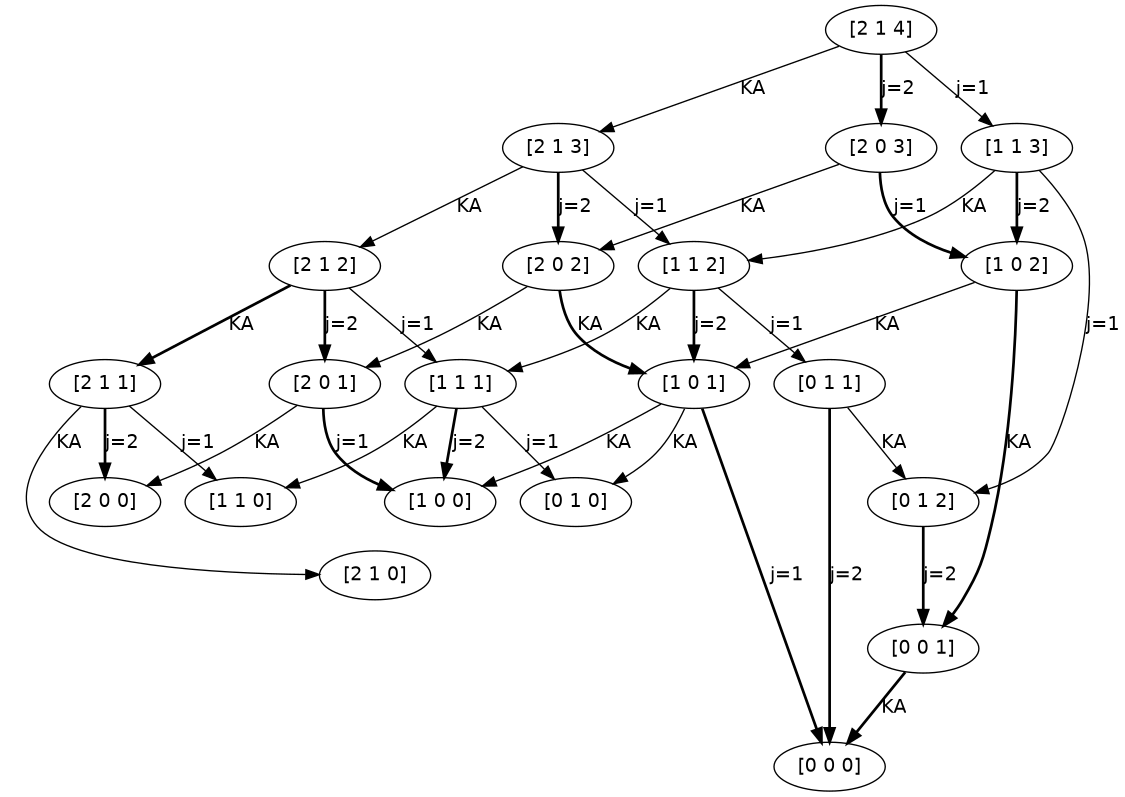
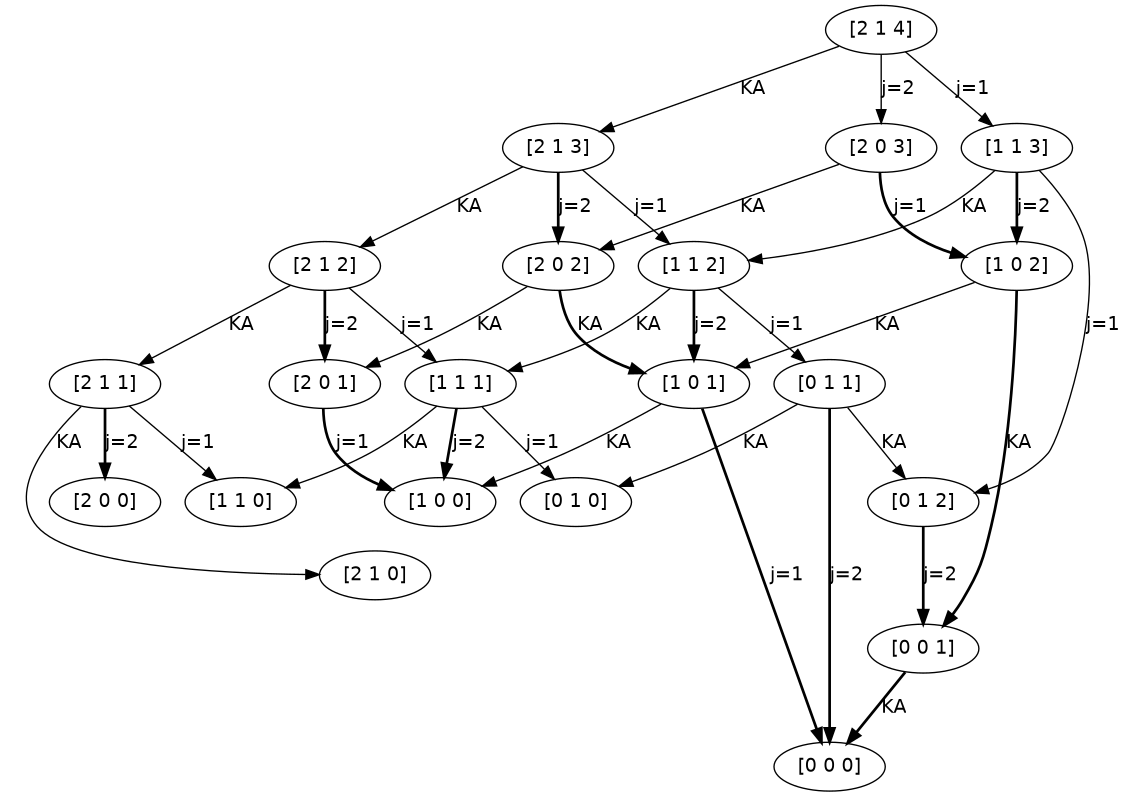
  digraph {
    fontname="DejaVu Sans"
    node [capacity="[2 1]" fontname="DejaVu Sans" time=0 value=0.0]
    edge [fontname="DejaVu Sans" goal="[1 0 0]" not_best_politic=True revenue=0 time=1 weight=0.0 weight_goal=0.0]
    n1 [label="[2 1 0]"]
    n2 [label="[2 1 1]" time=1 value=70.0]
    n3 [capacity="[2 0]" label="[2 0 0]"]
    n4 [capacity="[1 1]" label="[1 1 0]"]
    n5 [label="[2 1 2]" time=2 value=138.0]
    n6 [capacity="[2 0]" label="[2 0 1]" time=1 value=50.0]
    n7 [capacity="[1 1]" label="[1 1 1]" time=1 value=70.0]
    n8 [capacity="[1 0]" label="[1 0 0]"]
    n9 [capacity="[0 1]" label="[0 1 0]"]
    n10 [label="[2 1 3]" time=3 value=191.688]
    n11 [capacity="[2 0]" label="[2 0 2]" time=2 value=100.0]
    n12 [capacity="[1 1]" label="[1 1 2]" time=2 value=113.0]
    n13 [capacity="[1 0]" label="[1 0 1]" time=1 value=50.0]
    n14 [capacity="[0 1]" label="[0 1 1]" time=1 value=20.0]
    n15 [capacity="[0 0]" label="[0 0 0]"]
    n16 [capacity="[0 1]" label="[0 1 2]" time=2 value=38.0]
    n17 [label="[2 1 4]" time=4 value=231.25]
    n18 [capacity="[2 0]" label="[2 0 3]" time=3 value=137.5]
    n19 [capacity="[1 1]" label="[1 1 3]" time=3 value=141.703]
    n20 [capacity="[1 0]" label="[1 0 2]" time=2 value=75.0]
    n21 [capacity="[0 0]" label="[0 0 1]" time=1]
    n2 -> n1 [goal="[2 1 0]" label=KA modus=KA]
    n2 -> n3 [goal="[2 0 0]" label="j=2" not_best_politic=False revenue=200 style=bold weight=200.0]
    n2 -> n4 [goal="[1 1 0]" label="j=1" revenue=100 weight=100.0]
-   n5 -> n2 [goal="[2 1 1]" label=KA modus=KA time=2 weight_goal=70.0 style=bold]
+   n5 -> n2 [goal="[2 1 1]" label=KA modus=KA time=2 weight_goal=70.0]
    n5 -> n6 [goal="[2 0 1]" label="j=2" not_best_politic=False revenue=200 style=bold time=2 weight=180.0 weight_goal=50.0]
    n5 -> n7 [goal="[1 1 1]" label="j=1" revenue=100 time=2 weight=100.0 weight_goal=70.0]
-   n6 -> n3 [goal="[2 0 0]" label=KA modus=KA]
    n6 -> n8 [label="j=1" not_best_politic=False revenue=100 style=bold weight=100.0]
    n7 -> n4 [goal="[1 1 0]" label=KA modus=KA]
    n7 -> n8 [label="j=2" not_best_politic=False revenue=200 style=bold weight=200.0]
    n7 -> n9 [goal="[0 1 0]" label="j=1" revenue=100 weight=100.0]
    n10 -> n5 [goal="[2 1 2]" label=KA modus=KA time=3 weight_goal=138.0]
    n10 -> n11 [goal="[2 0 2]" label="j=2" not_best_politic=False revenue=200 style=bold time=3 weight=162.0 weight_goal=100.0]
    n10 -> n12 [goal="[1 1 2]" label="j=1" revenue=100 time=3 weight=75.0 weight_goal=113.0]
    n11 -> n6 [goal="[2 0 1]" label=KA modus=KA time=2 weight_goal=50.0]
    n11 -> n13 [goal="[1 0 1]" label=KA not_best_politic=False revenue=100 style=bold time=2 weight=100.0 weight_goal=50.0]
    n12 -> n7 [goal="[1 1 1]" label=KA modus=KA time=2 weight_goal=70.0]
    n12 -> n13 [goal="[1 0 1]" label="j=2" not_best_politic=False revenue=200 style=bold time=2 weight=180.0 weight_goal=50.0]
    n12 -> n14 [goal="[0 1 1]" label="j=1" revenue=100 time=2 weight=50.0 weight_goal=20.0]
    n13 -> n8 [label=KA modus=KA]
    n13 -> n15 [goal="[0 0 0]" label="j=1" not_best_politic=False revenue=100 style=bold weight=100.0]
-   n13 -> n9 [goal="[0 1 0]" label=KA modus=KA]
+   n14 -> n9 [goal="[0 1 0]" label=KA modus=KA]
    n14 -> n15 [goal="[0 0 0]" label="j=2" not_best_politic=False revenue=200 style=bold weight=200.0]
    n14 -> n16 [goal="[0 1 1]" label=KA modus=KA time=2 weight_goal=20.0]
    n16 -> n21 [goal="[0 0 1]" label="j=2" not_best_politic=False revenue=200 style=bold time=2 weight=180.0]
    n17 -> n10 [goal="[2 1 3]" label=KA modus=KA time=4 weight_goal=191.688]
-   n17 -> n18 [goal="[2 0 3]" label="j=2" not_best_politic=False revenue=200 style=bold time=4 weight=145.812 weight_goal=137.5]
+   n17 -> n18 [goal="[2 0 3]" label="j=2" not_best_politic=False revenue=200 style=solid time=4 weight=145.812 weight_goal=137.5]
    n17 -> n19 [goal="[1 1 3]" label="j=1" revenue=100 time=4 weight=50.0156 weight_goal=141.703]
    n18 -> n11 [goal="[2 0 2]" label=KA modus=KA time=3 weight_goal=100.0]
    n18 -> n20 [goal="[1 0 2]" label="j=1" not_best_politic=False revenue=100 style=bold time=3 weight=75.0 weight_goal=75.0]
    n19 -> n12 [goal="[1 1 2]" label=KA modus=KA time=3 weight_goal=113.0]
    n19 -> n16 [goal="[0 1 2]" label="j=1" revenue=100 time=3 weight=25.0 weight_goal=38.0]
    n19 -> n20 [goal="[1 0 2]" label="j=2" not_best_politic=False revenue=200 style=bold time=3 weight=162.0 weight_goal=75.0]
    n20 -> n13 [goal="[1 0 1]" label=KA modus=KA time=2 weight_goal=50.0]
    n20 -> n21 [goal="[0 0 1]" label=KA not_best_politic=False revenue=100 style=bold time=2 weight=50.0]
    n21 -> n15 [goal="[0 0 0]" label=KA modus=KA not_best_politic=False style=bold]
  }
